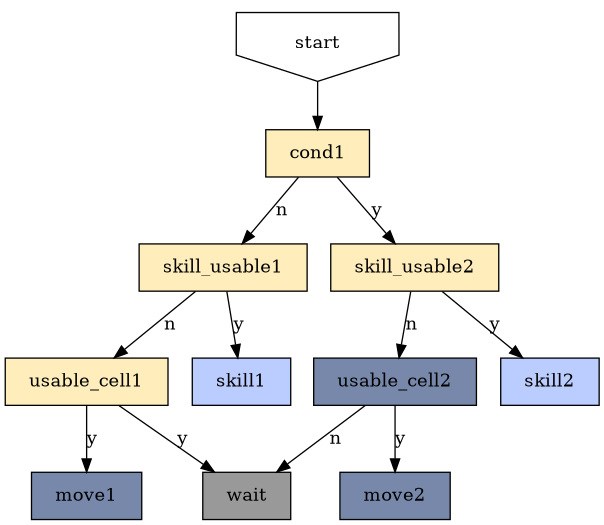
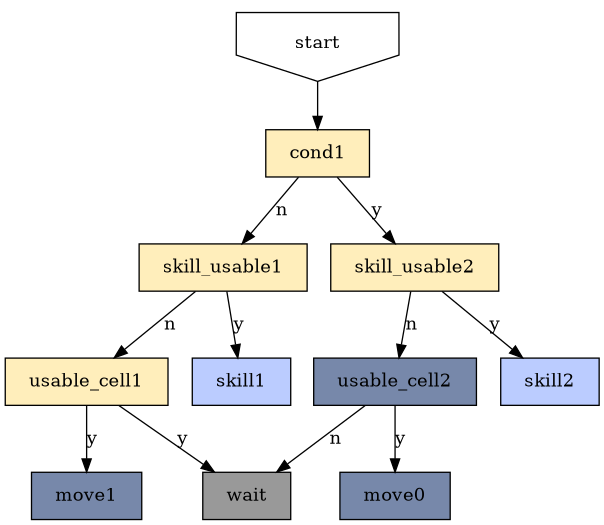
  digraph {
    concentrate=true
    fixedsize=true
    node [margin="0.25,0.125" shape=rect fillcolor="#FFEEBB" style=filled]
    start [shape=invhouse fillcolor="" style=""]
    cond1
    skill_usable1
    skill_usable2
    usable_cell1
    skill1 [fillcolor="#BBCCFF"]
    usable_cell2 [fillcolor="#7788aa"]
    skill2 [fillcolor="#BBCCFF"]
    move1 [fillcolor="#7788aa"]
    wait [fillcolor="#999999"]
-   move2 [fillcolor="#7788aa"]
+   move2 [fillcolor="#7788aa" label=move0]
    start -> cond1
    cond1 -> skill_usable1 [label=n]
    cond1 -> skill_usable2 [label=y]
    skill_usable1 -> usable_cell1 [label=n]
    skill_usable1 -> skill1 [label=y]
    skill_usable2 -> usable_cell2 [label=n]
    skill_usable2 -> skill2 [label=y]
    usable_cell1 -> move1 [label=y]
    usable_cell1 -> wait [label=y]
    usable_cell2 -> wait [label=n]
    usable_cell2 -> move2 [label=y]
  }
